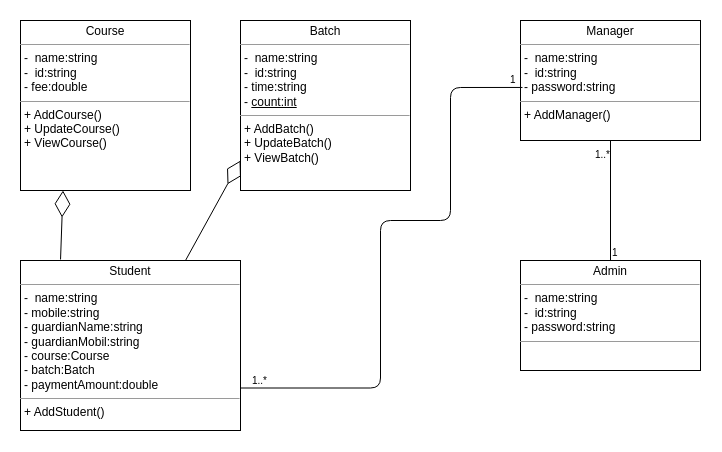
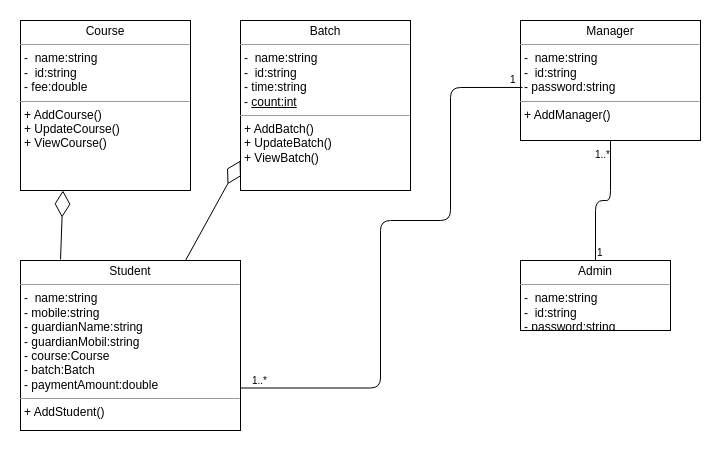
  <mxCell id="0" />
  <mxCell id="1" parent="0" />
  <mxCell id="2" value="&lt;p style=&quot;margin: 0px ; margin-top: 4px ; text-align: center&quot;&gt;Student&lt;/p&gt;&lt;hr size=&quot;1&quot;&gt;&lt;p style=&quot;margin: 0px ; margin-left: 4px&quot;&gt;-&amp;nbsp; name:string&lt;br&gt;- mobile:string&lt;/p&gt;&lt;p style=&quot;margin: 0px ; margin-left: 4px&quot;&gt;- guardianName:string&lt;/p&gt;&lt;p style=&quot;margin: 0px ; margin-left: 4px&quot;&gt;- guardianMobil:string&lt;/p&gt;&lt;p style=&quot;margin: 0px ; margin-left: 4px&quot;&gt;- course:Course&lt;/p&gt;&lt;p style=&quot;margin: 0px ; margin-left: 4px&quot;&gt;- batch:Batch&lt;/p&gt;&lt;p style=&quot;margin: 0px ; margin-left: 4px&quot;&gt;- paymentAmount:double&lt;/p&gt;&lt;hr size=&quot;1&quot;&gt;&lt;p style=&quot;margin: 0px ; margin-left: 4px&quot;&gt;+ AddStudent()&amp;nbsp;&lt;br&gt;&lt;/p&gt;" style="verticalAlign=top;align=left;overflow=fill;fontSize=12;fontFamily=Helvetica;html=1;rounded=0;shadow=0;comic=0;labelBackgroundColor=none;strokeWidth=1" vertex="1" parent="1"><mxGeometry x="20" y="260" width="220" height="170" as="geometry" /></mxCell>
  <mxCell id="3" value="&lt;p style=&quot;margin: 0px ; margin-top: 4px ; text-align: center&quot;&gt;Batch&lt;/p&gt;&lt;hr size=&quot;1&quot;&gt;&lt;p style=&quot;margin: 0px ; margin-left: 4px&quot;&gt;-&amp;nbsp; name:string&lt;br&gt;-&amp;nbsp; id:string&lt;/p&gt;&lt;p style=&quot;margin: 0px ; margin-left: 4px&quot;&gt;- time:string&lt;/p&gt;&lt;p style=&quot;margin: 0px ; margin-left: 4px&quot;&gt;- &lt;u&gt;count:int&lt;/u&gt;&lt;/p&gt;&lt;hr size=&quot;1&quot;&gt;&lt;p style=&quot;margin: 0px ; margin-left: 4px&quot;&gt;+ AddBatch()&amp;nbsp;&lt;br&gt;&lt;/p&gt;&lt;p style=&quot;margin: 0px ; margin-left: 4px&quot;&gt;+ UpdateBatch()&lt;/p&gt;&lt;p style=&quot;margin: 0px ; margin-left: 4px&quot;&gt;+ ViewBatch()&lt;/p&gt;" style="verticalAlign=top;align=left;overflow=fill;fontSize=12;fontFamily=Helvetica;html=1;rounded=0;shadow=0;comic=0;labelBackgroundColor=none;strokeWidth=1" vertex="1" parent="1"><mxGeometry x="240" y="20" width="170" height="170" as="geometry" /></mxCell>
  <mxCell id="4" value="&lt;p style=&quot;margin: 0px ; margin-top: 4px ; text-align: center&quot;&gt;Course&lt;/p&gt;&lt;hr size=&quot;1&quot;&gt;&lt;p style=&quot;margin: 0px ; margin-left: 4px&quot;&gt;-&amp;nbsp; name:string&lt;br&gt;-&amp;nbsp; id:string&lt;/p&gt;&lt;p style=&quot;margin: 0px ; margin-left: 4px&quot;&gt;- fee:double&lt;/p&gt;&lt;hr size=&quot;1&quot;&gt;&lt;p style=&quot;margin: 0px ; margin-left: 4px&quot;&gt;+ AddCourse()&amp;nbsp;&lt;br&gt;&lt;/p&gt;&lt;p style=&quot;margin: 0px ; margin-left: 4px&quot;&gt;+ UpdateCourse()&lt;/p&gt;&lt;p style=&quot;margin: 0px ; margin-left: 4px&quot;&gt;+ ViewCourse()&lt;/p&gt;" style="verticalAlign=top;align=left;overflow=fill;fontSize=12;fontFamily=Helvetica;html=1;rounded=0;shadow=0;comic=0;labelBackgroundColor=none;strokeWidth=1" vertex="1" parent="1"><mxGeometry x="20" y="20" width="170" height="170" as="geometry" /></mxCell>
  <mxCell id="5" value="" style="endArrow=diamondThin;endFill=0;endSize=24;html=1;exitX=0.182;exitY=-0.006;exitDx=0;exitDy=0;exitPerimeter=0;entryX=0.25;entryY=1;entryDx=0;entryDy=0;" edge="1" parent="1" source="2" target="4"><mxGeometry width="160" relative="1" as="geometry"><mxPoint x="-20" y="450" as="sourcePoint" /><mxPoint x="40" y="210" as="targetPoint" /></mxGeometry></mxCell>
  <mxCell id="6" value="" style="endArrow=diamondThin;endFill=0;endSize=24;html=1;exitX=0.75;exitY=0;exitDx=0;exitDy=0;entryX=0;entryY=0.824;entryDx=0;entryDy=0;entryPerimeter=0;" edge="1" parent="1" source="2" target="3"><mxGeometry width="160" relative="1" as="geometry"><mxPoint x="-20" y="450" as="sourcePoint" /><mxPoint x="460" y="160" as="targetPoint" /></mxGeometry></mxCell>
  <mxCell id="7" value="&lt;p style=&quot;margin: 0px ; margin-top: 4px ; text-align: center&quot;&gt;Manager&lt;/p&gt;&lt;hr size=&quot;1&quot;&gt;&lt;p style=&quot;margin: 0px ; margin-left: 4px&quot;&gt;-&amp;nbsp; name:string&lt;br&gt;-&amp;nbsp; id:string&lt;/p&gt;&lt;p style=&quot;margin: 0px ; margin-left: 4px&quot;&gt;- password:string&lt;/p&gt;&lt;hr size=&quot;1&quot;&gt;&lt;p style=&quot;margin: 0px ; margin-left: 4px&quot;&gt;+ AddManager()&lt;/p&gt;" style="verticalAlign=top;align=left;overflow=fill;fontSize=12;fontFamily=Helvetica;html=1;rounded=0;shadow=0;comic=0;labelBackgroundColor=none;strokeWidth=1" vertex="1" parent="1"><mxGeometry x="520" y="20" width="180" height="120" as="geometry" /></mxCell>
- <mxCell id="8" value="&lt;p style=&quot;margin: 0px ; margin-top: 4px ; text-align: center&quot;&gt;Admin&lt;/p&gt;&lt;hr size=&quot;1&quot;&gt;&lt;p style=&quot;margin: 0px ; margin-left: 4px&quot;&gt;-&amp;nbsp; name:string&lt;br&gt;-&amp;nbsp; id:string&lt;/p&gt;&lt;p style=&quot;margin: 0px ; margin-left: 4px&quot;&gt;- password:string&lt;/p&gt;&lt;hr size=&quot;1&quot;&gt;&lt;p style=&quot;margin: 0px ; margin-left: 4px&quot;&gt;&lt;br&gt;&lt;/p&gt;" style="verticalAlign=top;align=left;overflow=fill;fontSize=12;fontFamily=Helvetica;html=1;rounded=0;shadow=0;comic=0;labelBackgroundColor=none;strokeWidth=1" vertex="1" parent="1"><mxGeometry x="520" y="260" width="180" height="110" as="geometry" /></mxCell>
+ <mxCell id="8" value="&lt;p style=&quot;margin: 0px ; margin-top: 4px ; text-align: center&quot;&gt;Admin&lt;/p&gt;&lt;hr size=&quot;1&quot;&gt;&lt;p style=&quot;margin: 0px ; margin-left: 4px&quot;&gt;-&amp;nbsp; name:string&lt;br&gt;-&amp;nbsp; id:string&lt;/p&gt;&lt;p style=&quot;margin: 0px ; margin-left: 4px&quot;&gt;- password:string&lt;/p&gt;&lt;hr size=&quot;1&quot;&gt;&lt;p style=&quot;margin: 0px ; margin-left: 4px&quot;&gt;&lt;br&gt;&lt;/p&gt;" style="verticalAlign=top;align=left;overflow=fill;fontSize=12;fontFamily=Helvetica;html=1;rounded=0;shadow=0;comic=0;labelBackgroundColor=none;strokeWidth=1" vertex="1" parent="1"><mxGeometry x="520" y="260" width="150" height="70" as="geometry" /></mxCell>
  <mxCell id="9" value="" style="endArrow=none;html=1;edgeStyle=orthogonalEdgeStyle;exitX=0.5;exitY=0;exitDx=0;exitDy=0;" edge="1" parent="1" source="8" target="7"><mxGeometry relative="1" as="geometry"><mxPoint x="580" y="450" as="sourcePoint" /><mxPoint x="180" y="630" as="targetPoint" /></mxGeometry></mxCell>
  <mxCell id="10" value="1" style="resizable=0;html=1;align=left;verticalAlign=bottom;labelBackgroundColor=#ffffff;fontSize=10;" connectable="0" vertex="1" parent="9"><mxGeometry x="-1" relative="1" as="geometry" /></mxCell>
  <mxCell id="11" value="1..*" style="resizable=0;html=1;align=right;verticalAlign=bottom;labelBackgroundColor=#ffffff;fontSize=10;" connectable="0" vertex="1" parent="9"><mxGeometry x="1" relative="1" as="geometry"><mxPoint y="22" as="offset" /></mxGeometry></mxCell>
  <mxCell id="12" value="" style="endArrow=none;html=1;edgeStyle=orthogonalEdgeStyle;entryX=1;entryY=0.75;entryDx=0;entryDy=0;exitX=0.011;exitY=0.558;exitDx=0;exitDy=0;exitPerimeter=0;" edge="1" parent="1" source="7" target="2"><mxGeometry relative="1" as="geometry"><mxPoint x="20" y="630" as="sourcePoint" /><mxPoint x="180" y="630" as="targetPoint" /><Array as="points"><mxPoint x="450" y="87" /><mxPoint x="450" y="220" /><mxPoint x="380" y="220" /><mxPoint x="380" y="388" /></Array></mxGeometry></mxCell>
  <mxCell id="13" value="1" style="resizable=0;html=1;align=left;verticalAlign=bottom;labelBackgroundColor=#ffffff;fontSize=10;" connectable="0" vertex="1" parent="12"><mxGeometry x="-1" relative="1" as="geometry"><mxPoint x="-14" as="offset" /></mxGeometry></mxCell>
  <mxCell id="14" value="1..*" style="resizable=0;html=1;align=right;verticalAlign=bottom;labelBackgroundColor=#ffffff;fontSize=10;" connectable="0" vertex="1" parent="12"><mxGeometry x="1" relative="1" as="geometry"><mxPoint x="27" as="offset" /></mxGeometry></mxCell>
